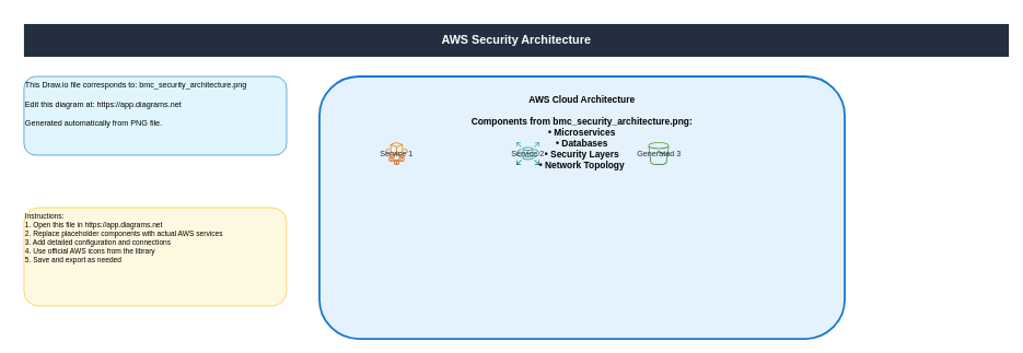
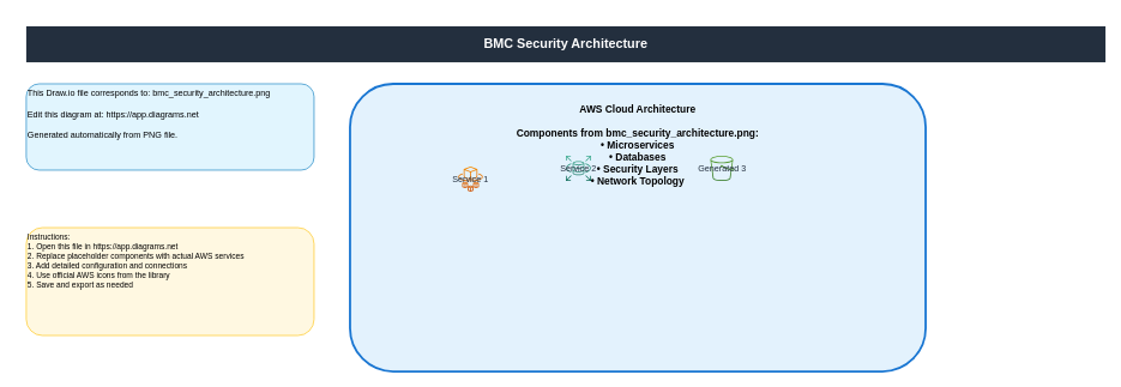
  <mxCell id="0" />
  <mxCell id="1" parent="0" />
- <mxCell id="2" value="AWS Security Architecture" style="rounded=0;whiteSpace=wrap;html=1;fillColor=#232F3E;strokeColor=none;fontColor=#FFFFFF;fontSize=18;fontStyle=1;align=center;" vertex="1" parent="1"><mxGeometry x="20" y="20" width="1500" height="50" as="geometry" /></mxCell>
+ <mxCell id="2" value="BMC Security Architecture" style="rounded=0;whiteSpace=wrap;html=1;fillColor=#232F3E;strokeColor=none;fontColor=#FFFFFF;fontSize=18;fontStyle=1;align=center;" vertex="1" parent="1"><mxGeometry x="20" y="20" width="1500" height="50" as="geometry" /></mxCell>
  <mxCell id="3" value="This Draw.io file corresponds to: bmc_security_architecture.png&#10;&#10;Edit this diagram at: https://app.diagrams.net&#10;&#10;Generated automatically from PNG file." style="rounded=1;whiteSpace=wrap;html=1;fillColor=#E1F5FE;strokeColor=#0277BD;fontSize=12;align=left;verticalAlign=top;" vertex="1" parent="1"><mxGeometry x="20" y="100" width="400" height="120" as="geometry" /></mxCell>
  <mxCell id="4" value="AWS Cloud Architecture&#10;&#10;Components from bmc_security_architecture.png:&#10;• Microservices&#10;• Databases&#10;• Security Layers&#10;• Network Topology" style="rounded=1;whiteSpace=wrap;html=1;fillColor=#E3F2FD;strokeColor=#1976D2;strokeWidth=3;fontSize=14;fontStyle=1;verticalAlign=top;spacingTop=20;" vertex="1" parent="1"><mxGeometry x="470" y="100" width="800" height="400" as="geometry" /></mxCell>
- <mxCell id="5" value="Service 1" style="sketch=0;outlineConnect=0;fontColor=#232F3E;gradientColor=#F78E04;gradientDirection=north;fillColor=#D05C17;strokeColor=#ffffff;shape=mxgraph.aws4.fargate;" vertex="1" parent="1"><mxGeometry x="570" y="200" width="35" height="35" as="geometry" /></mxCell>
+ <mxCell id="5" value="Service 1" style="sketch=0;outlineConnect=0;fontColor=#232F3E;gradientColor=#F78E04;gradientDirection=north;fillColor=#D05C17;strokeColor=#ffffff;shape=mxgraph.aws4.fargate;" vertex="1" parent="1"><mxGeometry x="620" y="215" width="35" height="35" as="geometry" /></mxCell>
  <mxCell id="6" value="Service 2" style="sketch=0;outlineConnect=0;fontColor=#232F3E;gradientColor=#4AB29A;gradientDirection=north;fillColor=#116D5B;strokeColor=#ffffff;shape=mxgraph.aws4.rds;" vertex="1" parent="1"><mxGeometry x="770" y="200" width="35" height="35" as="geometry" /></mxCell>
  <mxCell id="7" value="Generated 3" style="sketch=0;outlineConnect=0;fontColor=#232F3E;gradientColor=#60A337;gradientDirection=north;fillColor=#277116;strokeColor=#ffffff;shape=mxgraph.aws4.s3;" vertex="1" parent="1"><mxGeometry x="970" y="200" width="35" height="35" as="geometry" /></mxCell>
  <mxCell id="8" style="endArrow=classic;html=1;strokeColor=#4CAF50;strokeWidth=2;" edge="1" parent="1" source="6" target="7" />
  <mxCell id="9" value="Instructions:&#10;1. Open this file in https://app.diagrams.net&#10;2. Replace placeholder components with actual AWS services&#10;3. Add detailed configuration and connections&#10;4. Use official AWS icons from the library&#10;5. Save and export as needed" style="rounded=1;whiteSpace=wrap;html=1;fillColor=#FFF8E1;strokeColor=#FFC107;fontSize=11;align=left;verticalAlign=top;" vertex="1" parent="1"><mxGeometry x="20" y="300" width="400" height="150" as="geometry" /></mxCell>
